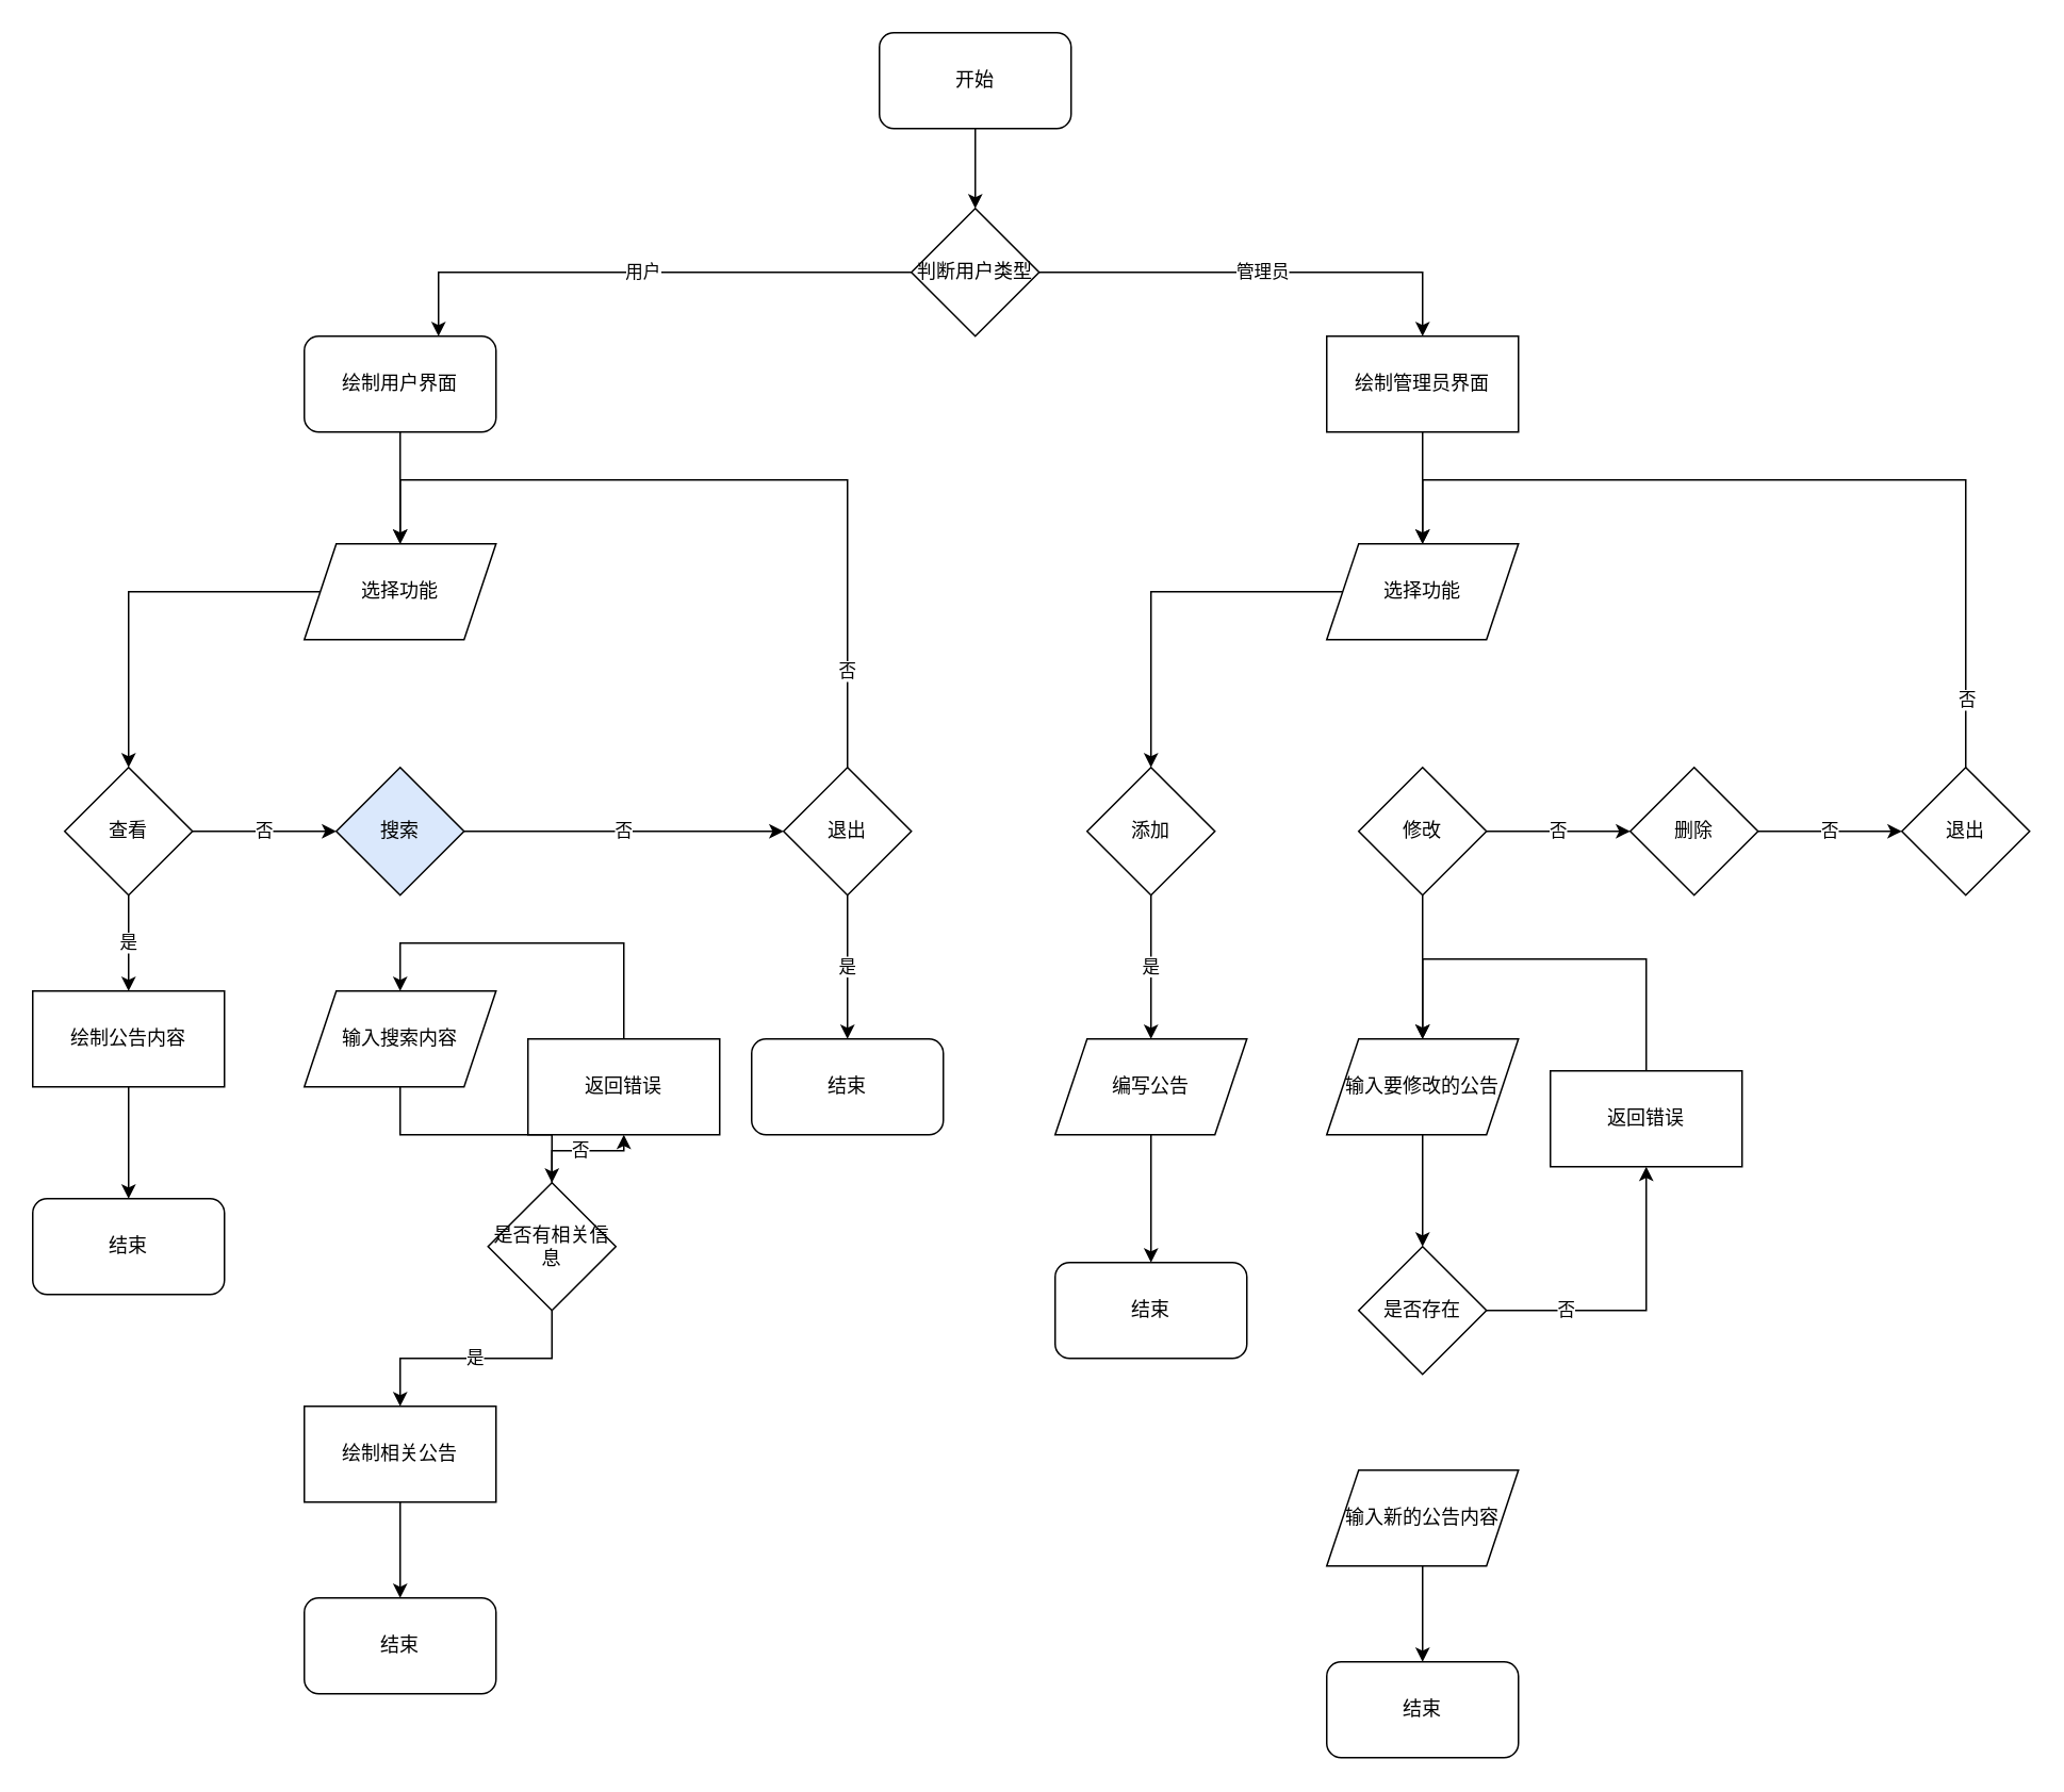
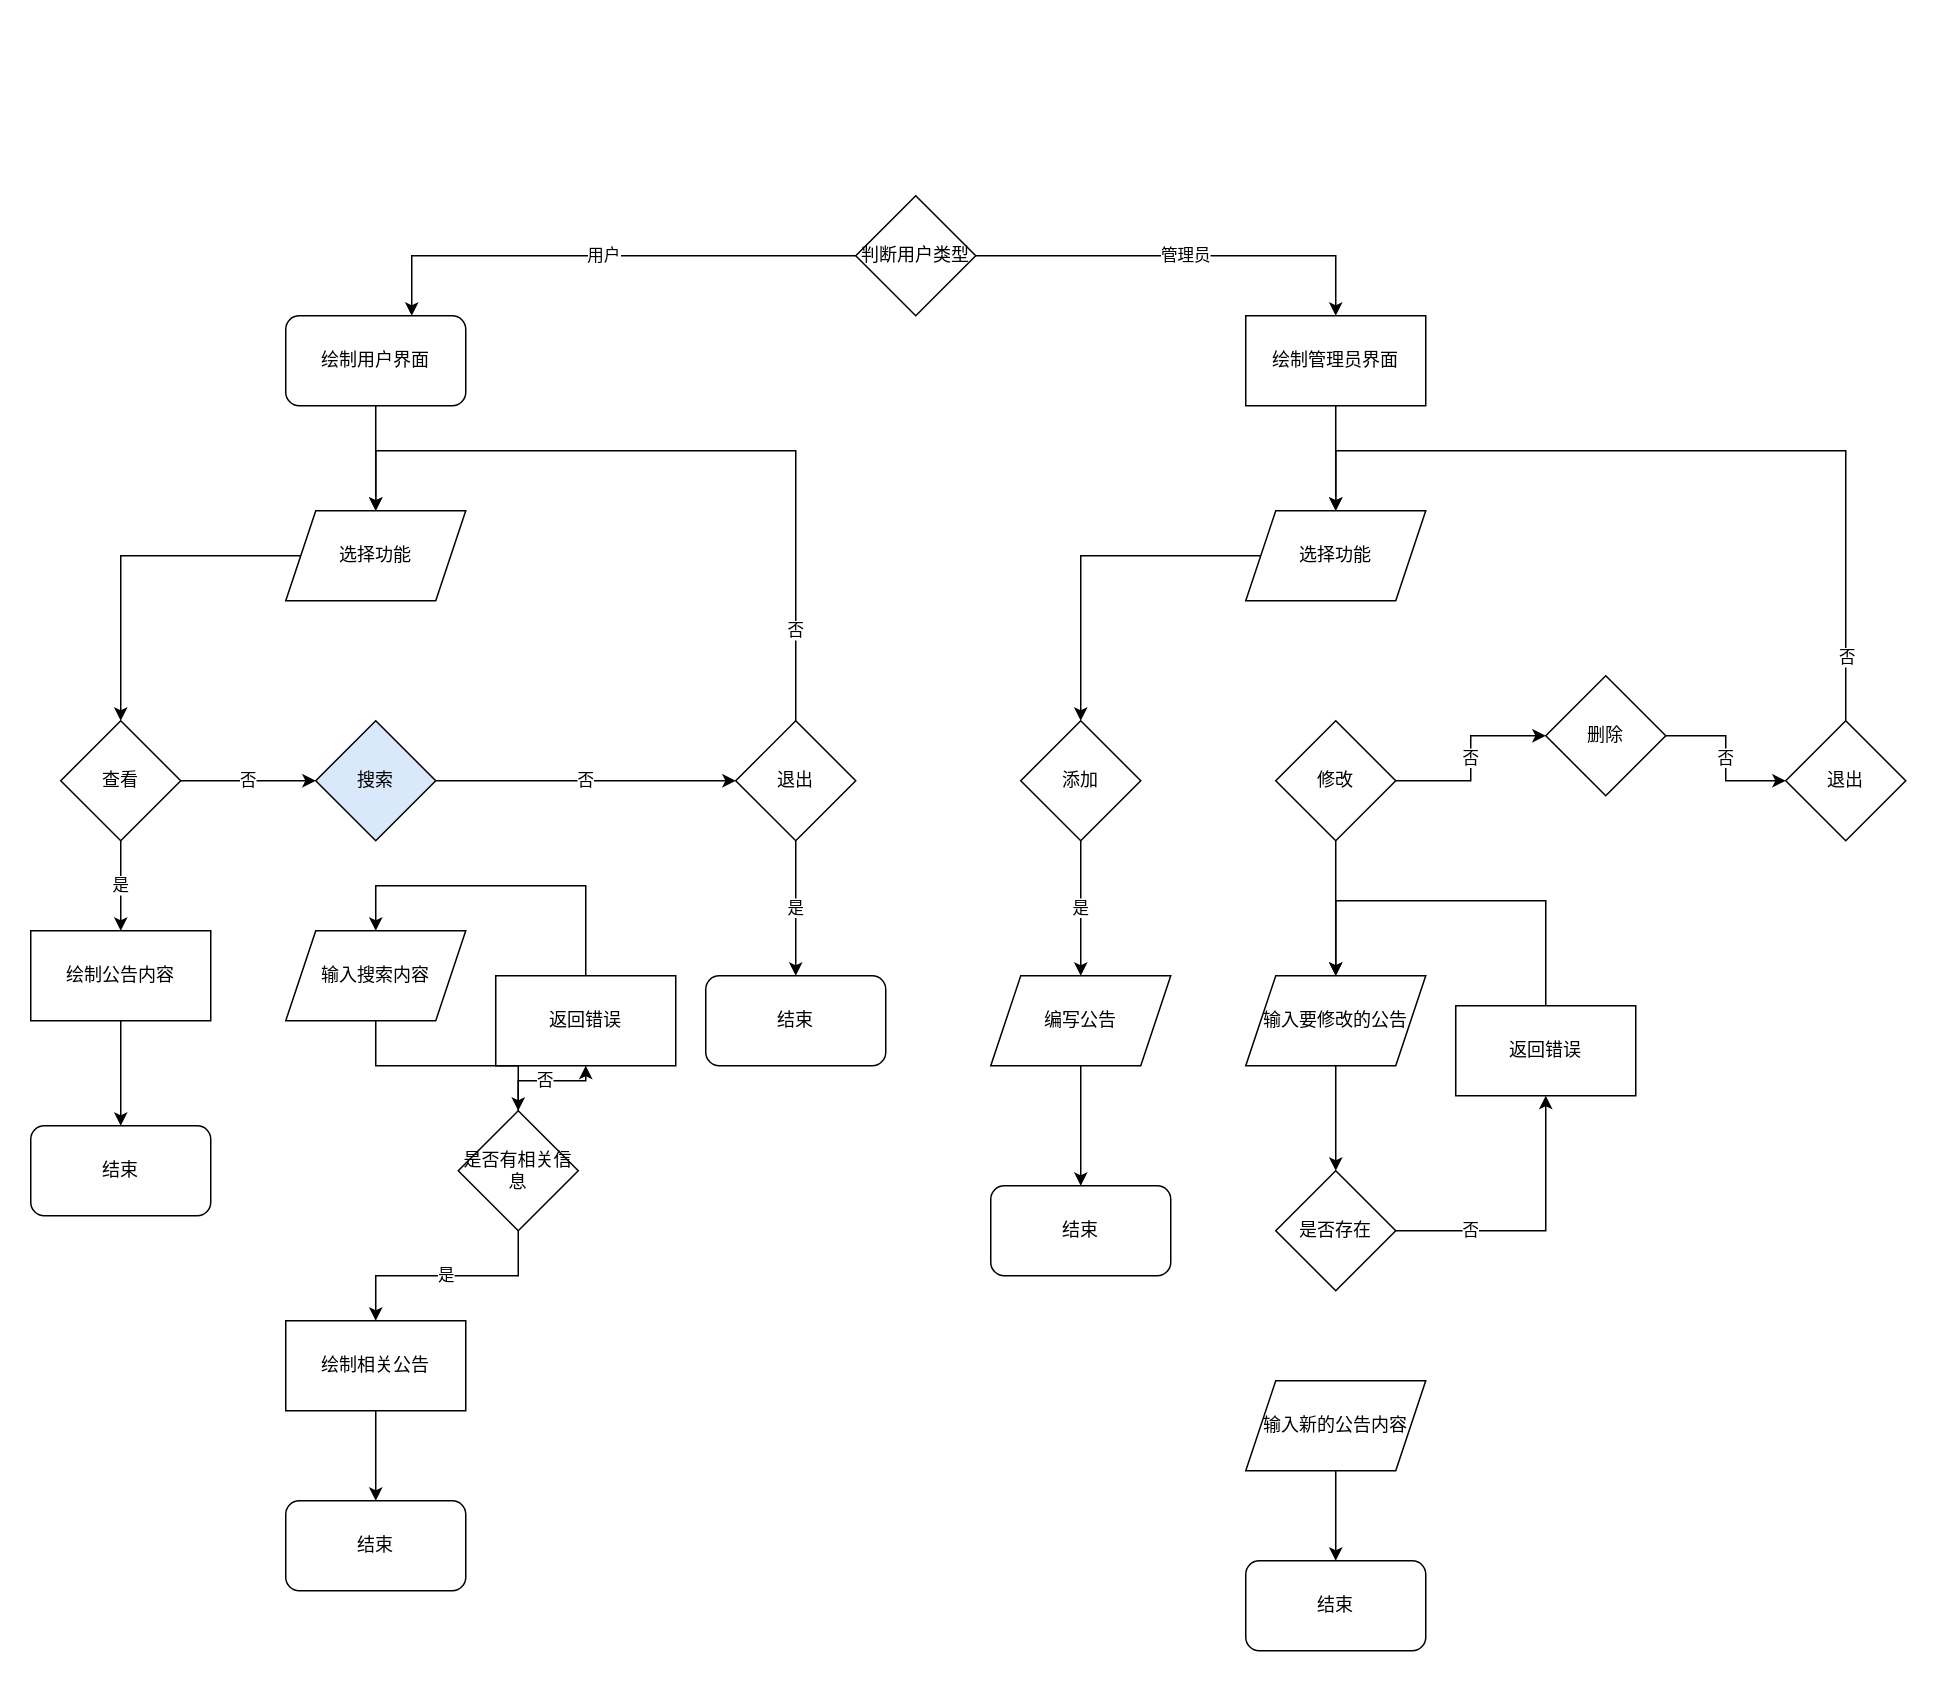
  <mxCell id="0" />
  <mxCell id="1" parent="0" />
- <mxCell id="2" style="edgeStyle=orthogonalEdgeStyle;rounded=0;orthogonalLoop=1;jettySize=auto;html=1;" edge="1" parent="1" source="3" target="6"><mxGeometry relative="1" as="geometry" /></mxCell>
- <mxCell id="3" value="开始" style="rounded=1;whiteSpace=wrap;html=1;" vertex="1" parent="1"><mxGeometry x="550" y="20" width="120" height="60" as="geometry" /></mxCell>
  <mxCell id="4" value="用户" style="edgeStyle=orthogonalEdgeStyle;rounded=0;orthogonalLoop=1;jettySize=auto;html=1;" edge="1" parent="1" source="6" target="8"><mxGeometry relative="1" as="geometry"><Array as="points"><mxPoint x="274" y="170" /></Array></mxGeometry></mxCell>
  <mxCell id="5" value="管理员" style="edgeStyle=orthogonalEdgeStyle;rounded=0;orthogonalLoop=1;jettySize=auto;html=1;" edge="1" parent="1" source="6" target="34"><mxGeometry relative="1" as="geometry"><Array as="points"><mxPoint x="890" y="170" /></Array></mxGeometry></mxCell>
  <mxCell id="6" value="判断用户类型" style="rhombus;whiteSpace=wrap;html=1;" vertex="1" parent="1"><mxGeometry x="570" y="130" width="80" height="80" as="geometry" /></mxCell>
  <mxCell id="7" style="edgeStyle=orthogonalEdgeStyle;rounded=0;orthogonalLoop=1;jettySize=auto;html=1;" edge="1" parent="1" source="8" target="10"><mxGeometry relative="1" as="geometry" /></mxCell>
  <mxCell id="8" value="绘制用户界面" style="whiteSpace=wrap;html=1;rounded=1;" vertex="1" parent="1"><mxGeometry x="190" y="210" width="120" height="60" as="geometry" /></mxCell>
  <mxCell id="9" style="edgeStyle=orthogonalEdgeStyle;rounded=0;orthogonalLoop=1;jettySize=auto;html=1;" edge="1" parent="1" source="10" target="13"><mxGeometry relative="1" as="geometry" /></mxCell>
  <mxCell id="10" value="选择功能" style="shape=parallelogram;perimeter=parallelogramPerimeter;whiteSpace=wrap;html=1;fixedSize=1;" vertex="1" parent="1"><mxGeometry x="190" y="340" width="120" height="60" as="geometry" /></mxCell>
  <mxCell id="11" value="否" style="edgeStyle=orthogonalEdgeStyle;rounded=0;orthogonalLoop=1;jettySize=auto;html=1;" edge="1" parent="1" source="13" target="15"><mxGeometry relative="1" as="geometry" /></mxCell>
  <mxCell id="12" value="是" style="edgeStyle=orthogonalEdgeStyle;rounded=0;orthogonalLoop=1;jettySize=auto;html=1;" edge="1" parent="1" source="13" target="20"><mxGeometry relative="1" as="geometry"><Array as="points"><mxPoint x="80" y="590" /><mxPoint x="80" y="590" /></Array></mxGeometry></mxCell>
  <mxCell id="13" value="查看" style="rhombus;whiteSpace=wrap;html=1;" vertex="1" parent="1"><mxGeometry x="40" y="480" width="80" height="80" as="geometry" /></mxCell>
  <mxCell id="14" value="否" style="edgeStyle=orthogonalEdgeStyle;rounded=0;orthogonalLoop=1;jettySize=auto;html=1;" edge="1" parent="1" source="15" target="18"><mxGeometry relative="1" as="geometry" /></mxCell>
  <mxCell id="15" value="搜索" style="rhombus;whiteSpace=wrap;html=1;fillColor=#dae8fc;" vertex="1" parent="1"><mxGeometry x="210" y="480" width="80" height="80" as="geometry" /></mxCell>
  <mxCell id="16" value="是" style="edgeStyle=orthogonalEdgeStyle;rounded=0;orthogonalLoop=1;jettySize=auto;html=1;" edge="1" parent="1" source="18" target="32"><mxGeometry relative="1" as="geometry" /></mxCell>
  <mxCell id="17" value="否" style="edgeStyle=orthogonalEdgeStyle;rounded=0;orthogonalLoop=1;jettySize=auto;html=1;" edge="1" parent="1" source="18" target="10"><mxGeometry x="-0.76" relative="1" as="geometry"><Array as="points"><mxPoint x="530" y="300" /><mxPoint x="250" y="300" /></Array><mxPoint as="offset" /></mxGeometry></mxCell>
  <mxCell id="18" value="退出" style="rhombus;whiteSpace=wrap;html=1;" vertex="1" parent="1"><mxGeometry x="490" y="480" width="80" height="80" as="geometry" /></mxCell>
  <mxCell id="19" style="edgeStyle=orthogonalEdgeStyle;rounded=0;orthogonalLoop=1;jettySize=auto;html=1;" edge="1" parent="1" source="20" target="21"><mxGeometry relative="1" as="geometry" /></mxCell>
  <mxCell id="20" value="绘制公告内容" style="rounded=0;whiteSpace=wrap;html=1;" vertex="1" parent="1"><mxGeometry x="20" y="620" width="120" height="60" as="geometry" /></mxCell>
  <mxCell id="21" value="结束" style="rounded=1;whiteSpace=wrap;html=1;" vertex="1" parent="1"><mxGeometry x="20" y="750" width="120" height="60" as="geometry" /></mxCell>
  <mxCell id="22" style="edgeStyle=orthogonalEdgeStyle;rounded=0;orthogonalLoop=1;jettySize=auto;html=1;" edge="1" parent="1" source="23" target="26"><mxGeometry relative="1" as="geometry" /></mxCell>
  <mxCell id="23" value="输入搜索内容" style="shape=parallelogram;perimeter=parallelogramPerimeter;whiteSpace=wrap;html=1;fixedSize=1;" vertex="1" parent="1"><mxGeometry x="190" y="620" width="120" height="60" as="geometry" /></mxCell>
  <mxCell id="24" value="是" style="edgeStyle=orthogonalEdgeStyle;rounded=0;orthogonalLoop=1;jettySize=auto;html=1;" edge="1" parent="1" source="26" target="28"><mxGeometry relative="1" as="geometry" /></mxCell>
  <mxCell id="25" value="否" style="edgeStyle=orthogonalEdgeStyle;rounded=0;orthogonalLoop=1;jettySize=auto;html=1;" edge="1" parent="1" source="26" target="30"><mxGeometry relative="1" as="geometry"><mxPoint x="370" y="720" as="targetPoint" /></mxGeometry></mxCell>
  <mxCell id="26" value="是否有相关信息" style="rhombus;whiteSpace=wrap;html=1;" vertex="1" parent="1"><mxGeometry x="305" y="740" width="80" height="80" as="geometry" /></mxCell>
  <mxCell id="27" style="edgeStyle=orthogonalEdgeStyle;rounded=0;orthogonalLoop=1;jettySize=auto;html=1;" edge="1" parent="1" source="28"><mxGeometry relative="1" as="geometry"><mxPoint x="250" y="1000" as="targetPoint" /></mxGeometry></mxCell>
  <mxCell id="28" value="绘制相关公告" style="rounded=0;whiteSpace=wrap;html=1;" vertex="1" parent="1"><mxGeometry x="190" y="880" width="120" height="60" as="geometry" /></mxCell>
  <mxCell id="29" style="edgeStyle=orthogonalEdgeStyle;rounded=0;orthogonalLoop=1;jettySize=auto;html=1;" edge="1" parent="1" source="30" target="23"><mxGeometry relative="1" as="geometry"><Array as="points"><mxPoint x="390" y="590" /><mxPoint x="250" y="590" /></Array></mxGeometry></mxCell>
  <mxCell id="30" value="返回错误" style="rounded=0;whiteSpace=wrap;html=1;" vertex="1" parent="1"><mxGeometry x="330" y="650" width="120" height="60" as="geometry" /></mxCell>
  <mxCell id="31" value="结束" style="rounded=1;whiteSpace=wrap;html=1;" vertex="1" parent="1"><mxGeometry x="190" y="1000" width="120" height="60" as="geometry" /></mxCell>
  <mxCell id="32" value="结束" style="rounded=1;whiteSpace=wrap;html=1;" vertex="1" parent="1"><mxGeometry x="470" y="650" width="120" height="60" as="geometry" /></mxCell>
  <mxCell id="33" style="edgeStyle=orthogonalEdgeStyle;rounded=0;orthogonalLoop=1;jettySize=auto;html=1;" edge="1" parent="1" source="34" target="36"><mxGeometry relative="1" as="geometry" /></mxCell>
  <mxCell id="34" value="绘制管理员界面" style="rounded=0;whiteSpace=wrap;html=1;" vertex="1" parent="1"><mxGeometry x="830" y="210" width="120" height="60" as="geometry" /></mxCell>
  <mxCell id="35" style="edgeStyle=orthogonalEdgeStyle;rounded=0;orthogonalLoop=1;jettySize=auto;html=1;" edge="1" parent="1" source="36" target="38"><mxGeometry relative="1" as="geometry" /></mxCell>
  <mxCell id="36" value="选择功能" style="shape=parallelogram;perimeter=parallelogramPerimeter;whiteSpace=wrap;html=1;fixedSize=1;" vertex="1" parent="1"><mxGeometry x="830" y="340" width="120" height="60" as="geometry" /></mxCell>
  <mxCell id="37" value="是" style="edgeStyle=orthogonalEdgeStyle;rounded=0;orthogonalLoop=1;jettySize=auto;html=1;" edge="1" parent="1" source="38" target="48"><mxGeometry relative="1" as="geometry" /></mxCell>
  <mxCell id="38" value="添加" style="rhombus;whiteSpace=wrap;html=1;" vertex="1" parent="1"><mxGeometry x="680" y="480" width="80" height="80" as="geometry" /></mxCell>
  <mxCell id="39" value="否" style="edgeStyle=orthogonalEdgeStyle;rounded=0;orthogonalLoop=1;jettySize=auto;html=1;" edge="1" parent="1" source="41" target="43"><mxGeometry relative="1" as="geometry" /></mxCell>
  <mxCell id="40" style="edgeStyle=orthogonalEdgeStyle;rounded=0;orthogonalLoop=1;jettySize=auto;html=1;" edge="1" parent="1" source="41" target="51"><mxGeometry relative="1" as="geometry" /></mxCell>
  <mxCell id="41" value="修改" style="rhombus;whiteSpace=wrap;html=1;" vertex="1" parent="1"><mxGeometry x="850" y="480" width="80" height="80" as="geometry" /></mxCell>
  <mxCell id="42" value="否" style="edgeStyle=orthogonalEdgeStyle;rounded=0;orthogonalLoop=1;jettySize=auto;html=1;" edge="1" parent="1" source="43" target="46"><mxGeometry relative="1" as="geometry" /></mxCell>
- <mxCell id="43" value="删除" style="rhombus;whiteSpace=wrap;html=1;" vertex="1" parent="1"><mxGeometry x="1020" y="480" width="80" height="80" as="geometry" /></mxCell>
+ <mxCell id="43" value="删除" style="rhombus;whiteSpace=wrap;html=1;" vertex="1" parent="1"><mxGeometry x="1030" y="450" width="80" height="80" as="geometry" /></mxCell>
  <mxCell id="44" style="edgeStyle=orthogonalEdgeStyle;rounded=0;orthogonalLoop=1;jettySize=auto;html=1;" edge="1" parent="1" source="46" target="36"><mxGeometry relative="1" as="geometry"><Array as="points"><mxPoint x="1230" y="300" /><mxPoint x="890" y="300" /></Array></mxGeometry></mxCell>
  <mxCell id="45" value="否" style="edgeLabel;html=1;align=center;verticalAlign=middle;resizable=0;points=[];" vertex="1" connectable="0" parent="44"><mxGeometry x="-0.846" relative="1" as="geometry"><mxPoint as="offset" /></mxGeometry></mxCell>
  <mxCell id="46" value="退出" style="rhombus;whiteSpace=wrap;html=1;" vertex="1" parent="1"><mxGeometry x="1190" y="480" width="80" height="80" as="geometry" /></mxCell>
  <mxCell id="47" style="edgeStyle=orthogonalEdgeStyle;rounded=0;orthogonalLoop=1;jettySize=auto;html=1;" edge="1" parent="1" source="48" target="49"><mxGeometry relative="1" as="geometry" /></mxCell>
  <mxCell id="48" value="编写公告" style="shape=parallelogram;perimeter=parallelogramPerimeter;whiteSpace=wrap;html=1;fixedSize=1;" vertex="1" parent="1"><mxGeometry x="660" y="650" width="120" height="60" as="geometry" /></mxCell>
  <mxCell id="49" value="结束" style="rounded=1;whiteSpace=wrap;html=1;" vertex="1" parent="1"><mxGeometry x="660" y="790" width="120" height="60" as="geometry" /></mxCell>
  <mxCell id="50" style="edgeStyle=orthogonalEdgeStyle;rounded=0;orthogonalLoop=1;jettySize=auto;html=1;" edge="1" parent="1" source="51" target="53"><mxGeometry relative="1" as="geometry" /></mxCell>
  <mxCell id="51" value="输入要修改的公告" style="shape=parallelogram;perimeter=parallelogramPerimeter;whiteSpace=wrap;html=1;fixedSize=1;" vertex="1" parent="1"><mxGeometry x="830" y="650" width="120" height="60" as="geometry" /></mxCell>
  <mxCell id="52" value="否" style="edgeStyle=orthogonalEdgeStyle;rounded=0;orthogonalLoop=1;jettySize=auto;html=1;" edge="1" parent="1" source="53" target="55"><mxGeometry x="-0.474" relative="1" as="geometry"><mxPoint as="offset" /></mxGeometry></mxCell>
  <mxCell id="53" value="是否存在" style="rhombus;whiteSpace=wrap;html=1;" vertex="1" parent="1"><mxGeometry x="850" y="780" width="80" height="80" as="geometry" /></mxCell>
  <mxCell id="54" style="edgeStyle=orthogonalEdgeStyle;rounded=0;orthogonalLoop=1;jettySize=auto;html=1;" edge="1" parent="1" source="55" target="51"><mxGeometry relative="1" as="geometry"><Array as="points"><mxPoint x="1030" y="600" /><mxPoint x="890" y="600" /></Array></mxGeometry></mxCell>
  <mxCell id="55" value="返回错误" style="rounded=0;whiteSpace=wrap;html=1;" vertex="1" parent="1"><mxGeometry x="970" y="670" width="120" height="60" as="geometry" /></mxCell>
  <mxCell id="56" style="edgeStyle=orthogonalEdgeStyle;rounded=0;orthogonalLoop=1;jettySize=auto;html=1;" edge="1" parent="1" source="57" target="58"><mxGeometry relative="1" as="geometry" /></mxCell>
  <mxCell id="57" value="输入新的公告内容" style="shape=parallelogram;perimeter=parallelogramPerimeter;whiteSpace=wrap;html=1;fixedSize=1;" vertex="1" parent="1"><mxGeometry x="830" y="920" width="120" height="60" as="geometry" /></mxCell>
  <mxCell id="58" value="结束" style="rounded=1;whiteSpace=wrap;html=1;" vertex="1" parent="1"><mxGeometry x="830" y="1040" width="120" height="60" as="geometry" /></mxCell>
